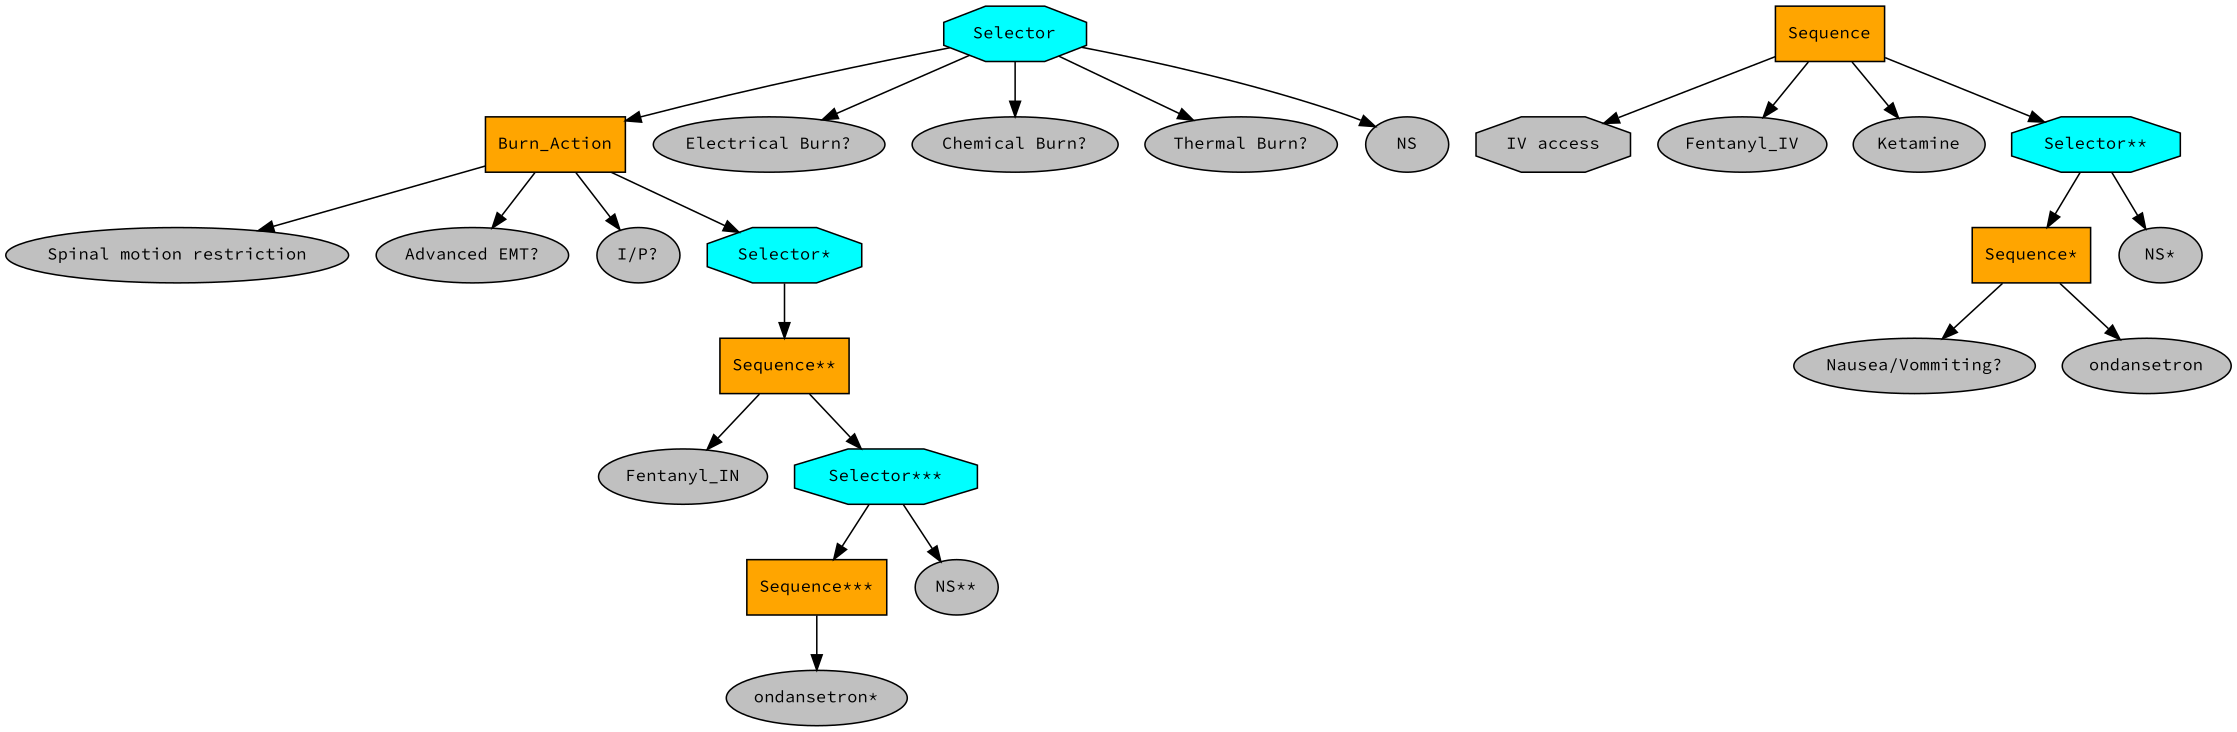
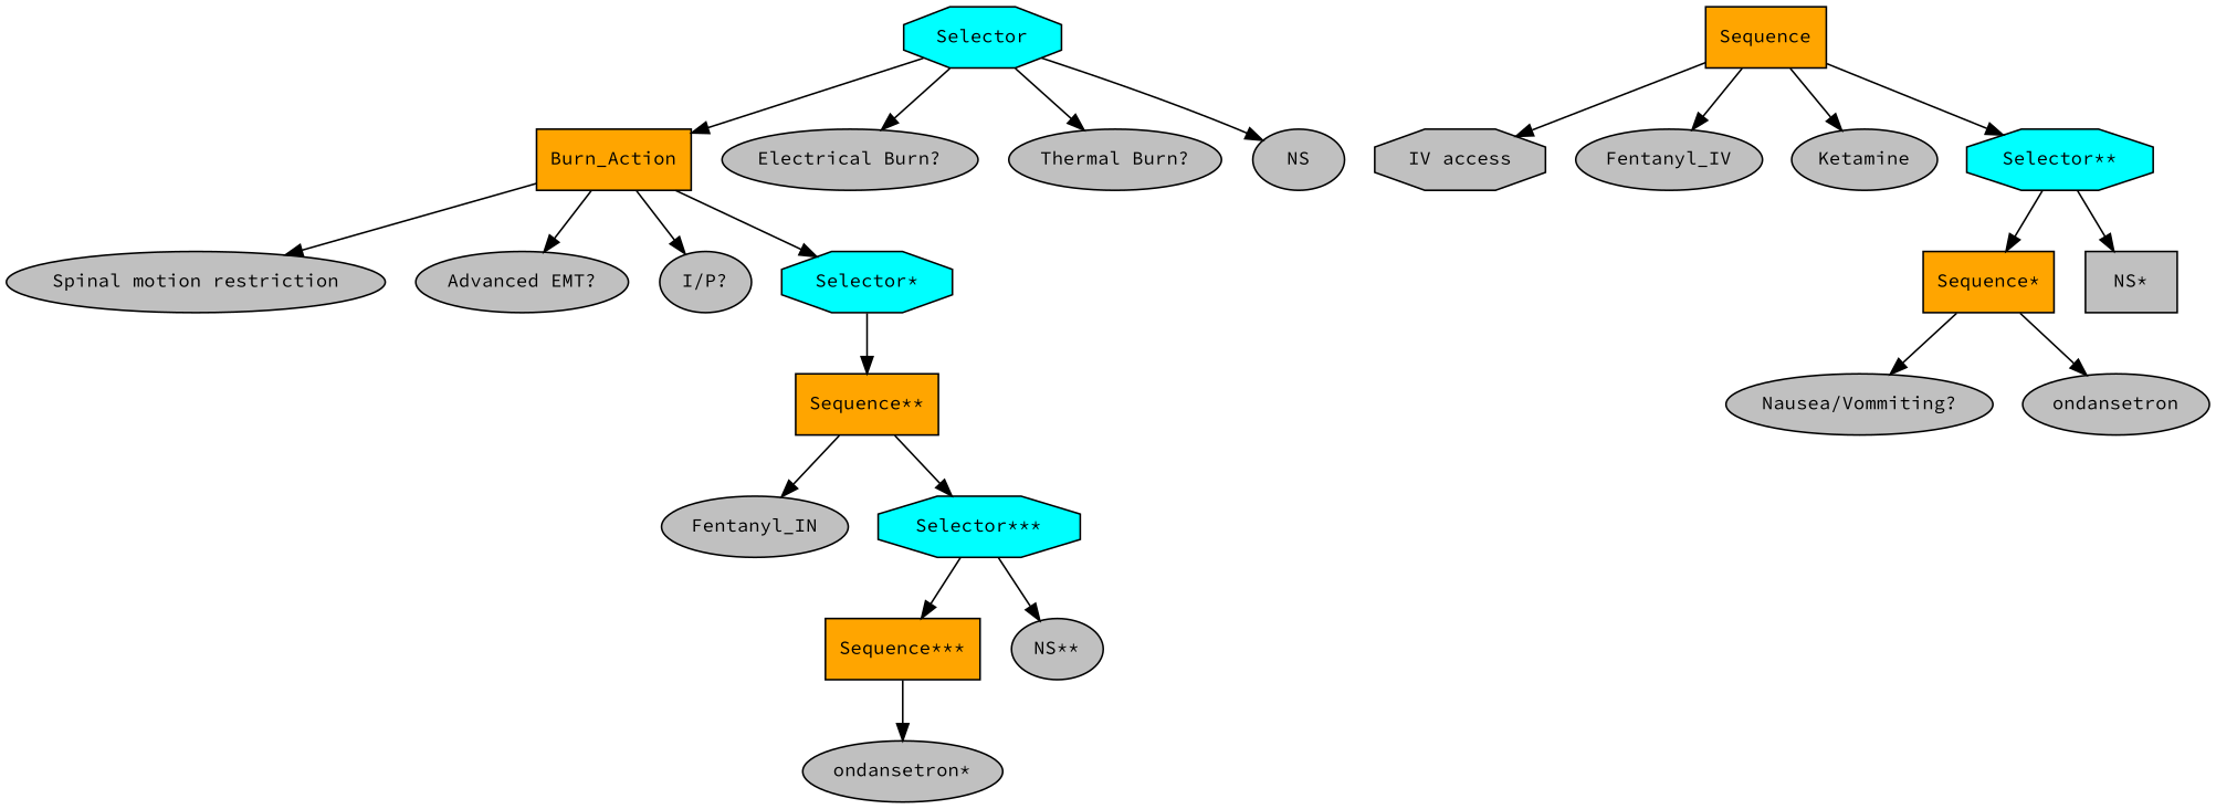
  digraph {
    fontname="Source Code Pro"
    node [fillcolor=gray fontcolor=black fontname="Source Code Pro" fontsize=11 shape=ellipse style=filled]
    edge [fontname="Source Code Pro"]
    Burn_Action [fillcolor=orange shape=box]
    "Spinal motion restriction"
    "Advanced EMT?"
    "I/P?"
    "Selector*" [fillcolor=cyan shape=octagon]
    Selector [fillcolor=cyan shape=octagon]
    "Electrical Burn?"
-   "Chemical Burn?"
    "Thermal Burn?"
    NS
    "Sequence**" [fillcolor=orange shape=box]
    Sequence [fillcolor=orange shape=box]
    "IV access" [shape=octagon]
    Fentanyl_IV
    Ketamine
    "Selector**" [fillcolor=cyan shape=octagon]
    Fentanyl_IN
    "Selector***" [fillcolor=cyan shape=octagon]
    "Sequence*" [fillcolor=orange shape=box]
-   "NS*"
+   "NS*" [shape=box]
    "Nausea/Vommiting?"
    ondansetron
    "Sequence***" [fillcolor=orange shape=box]
    "NS**"
    "ondansetron*"
    Burn_Action -> "Spinal motion restriction"
    Burn_Action -> "Advanced EMT?"
    Burn_Action -> "I/P?"
    Burn_Action -> "Selector*"
    "Selector*" -> "Sequence**"
    Selector -> Burn_Action
    Selector -> "Electrical Burn?"
-   Selector -> "Chemical Burn?"
    Selector -> "Thermal Burn?"
    Selector -> NS
    "Sequence**" -> Fentanyl_IN
    "Sequence**" -> "Selector***"
    Sequence -> "IV access"
    Sequence -> Fentanyl_IV
    Sequence -> Ketamine
    Sequence -> "Selector**"
    "Selector**" -> "Sequence*"
    "Selector**" -> "NS*"
    "Selector***" -> "Sequence***"
    "Selector***" -> "NS**"
    "Sequence*" -> "Nausea/Vommiting?"
    "Sequence*" -> ondansetron
    "Sequence***" -> "ondansetron*"
  }
